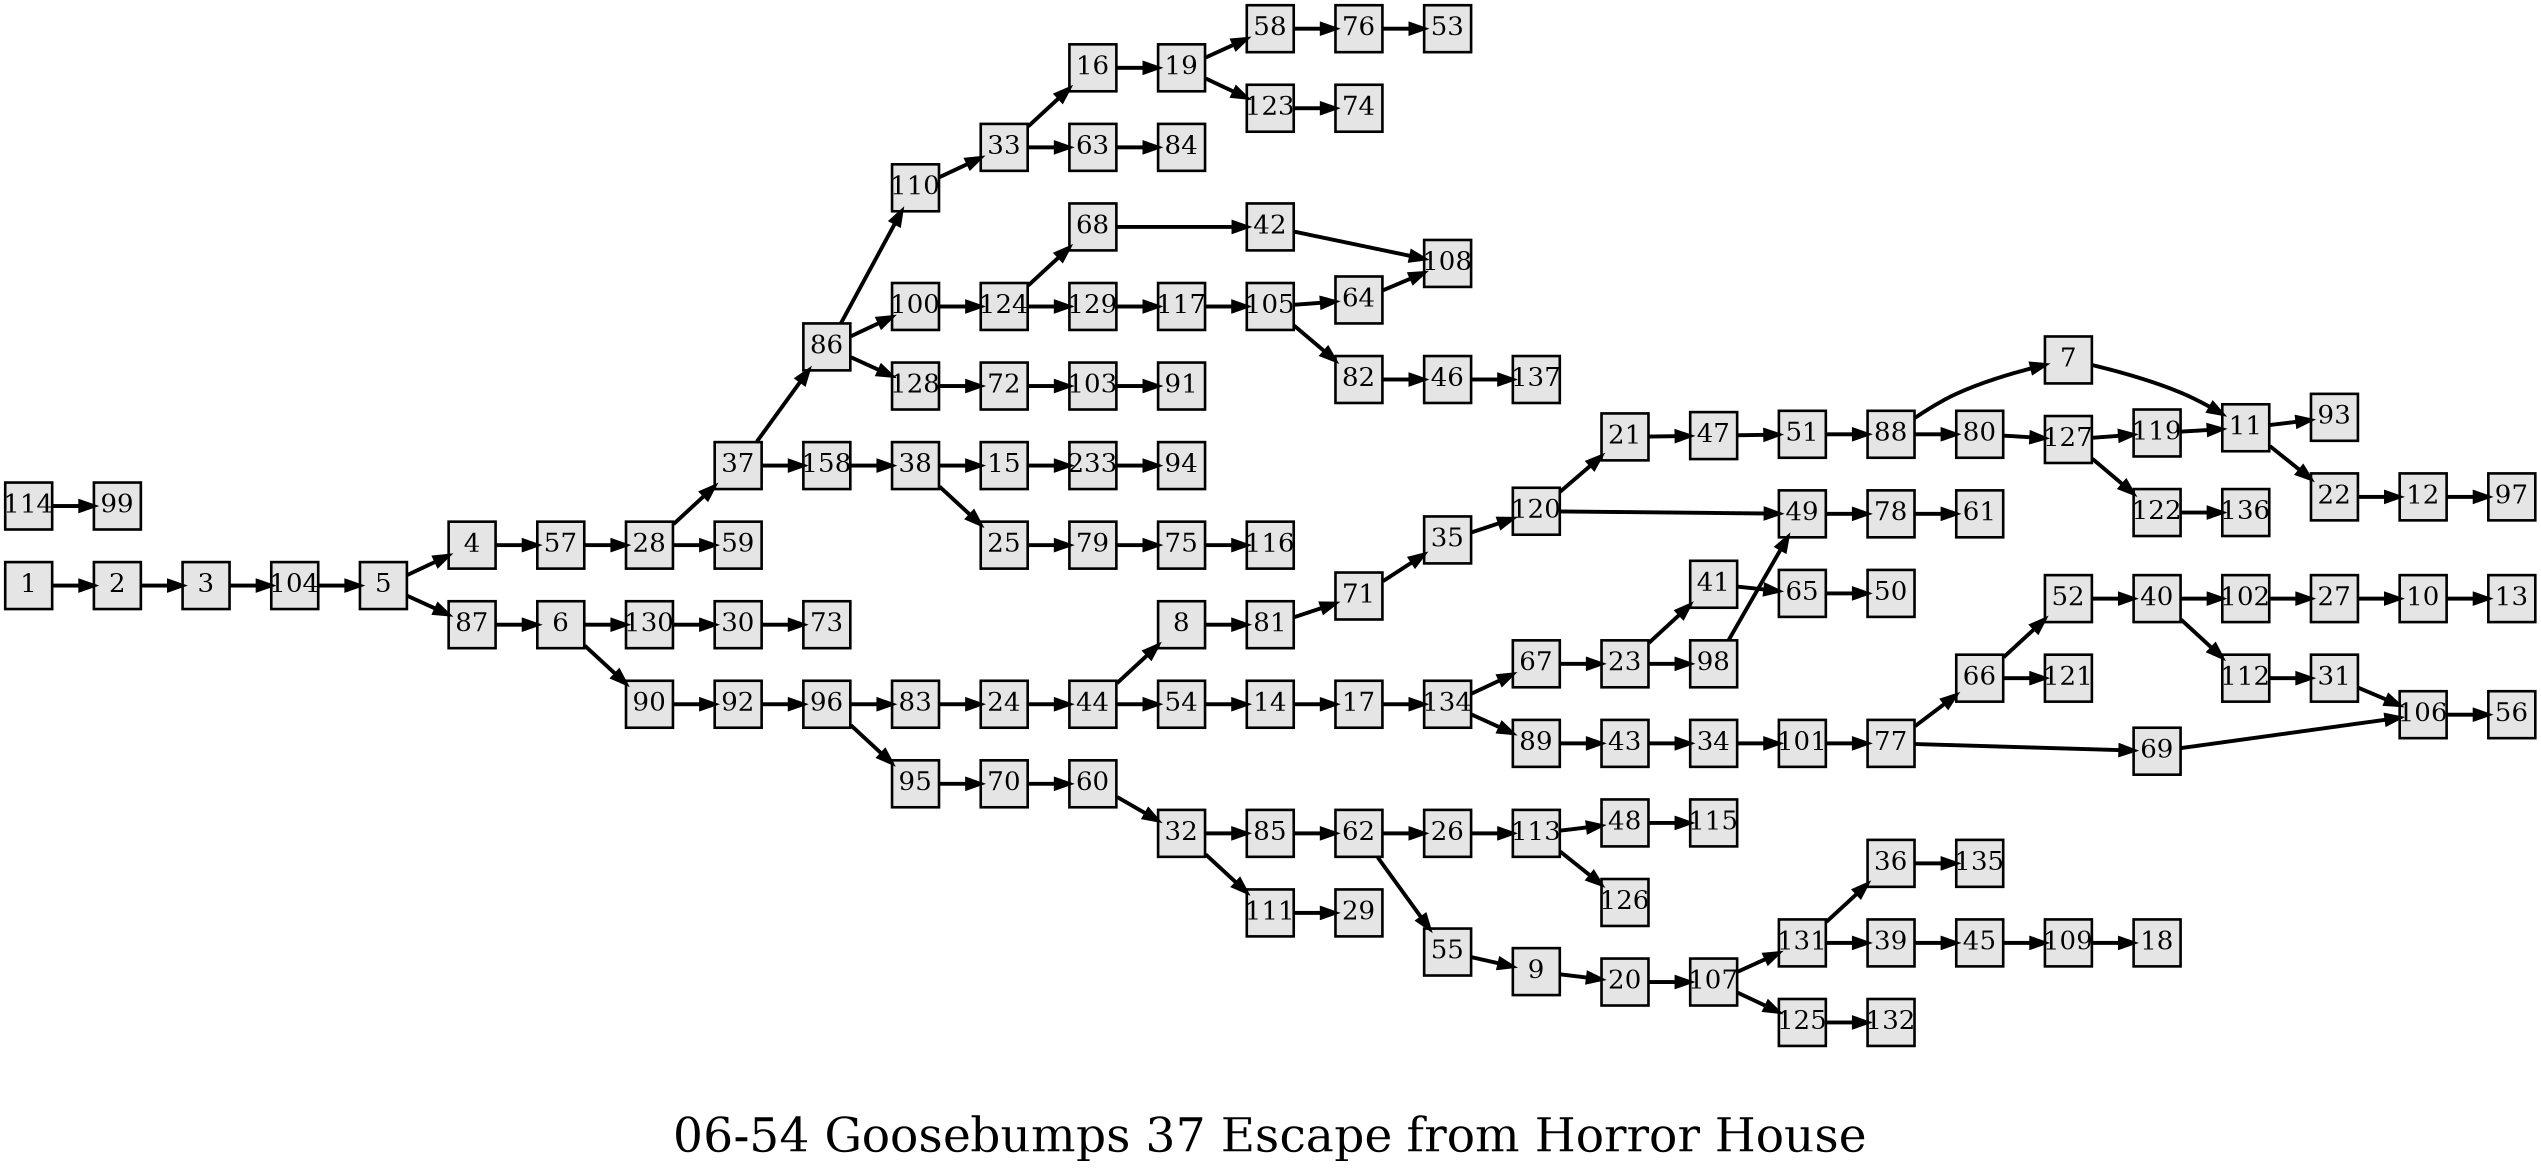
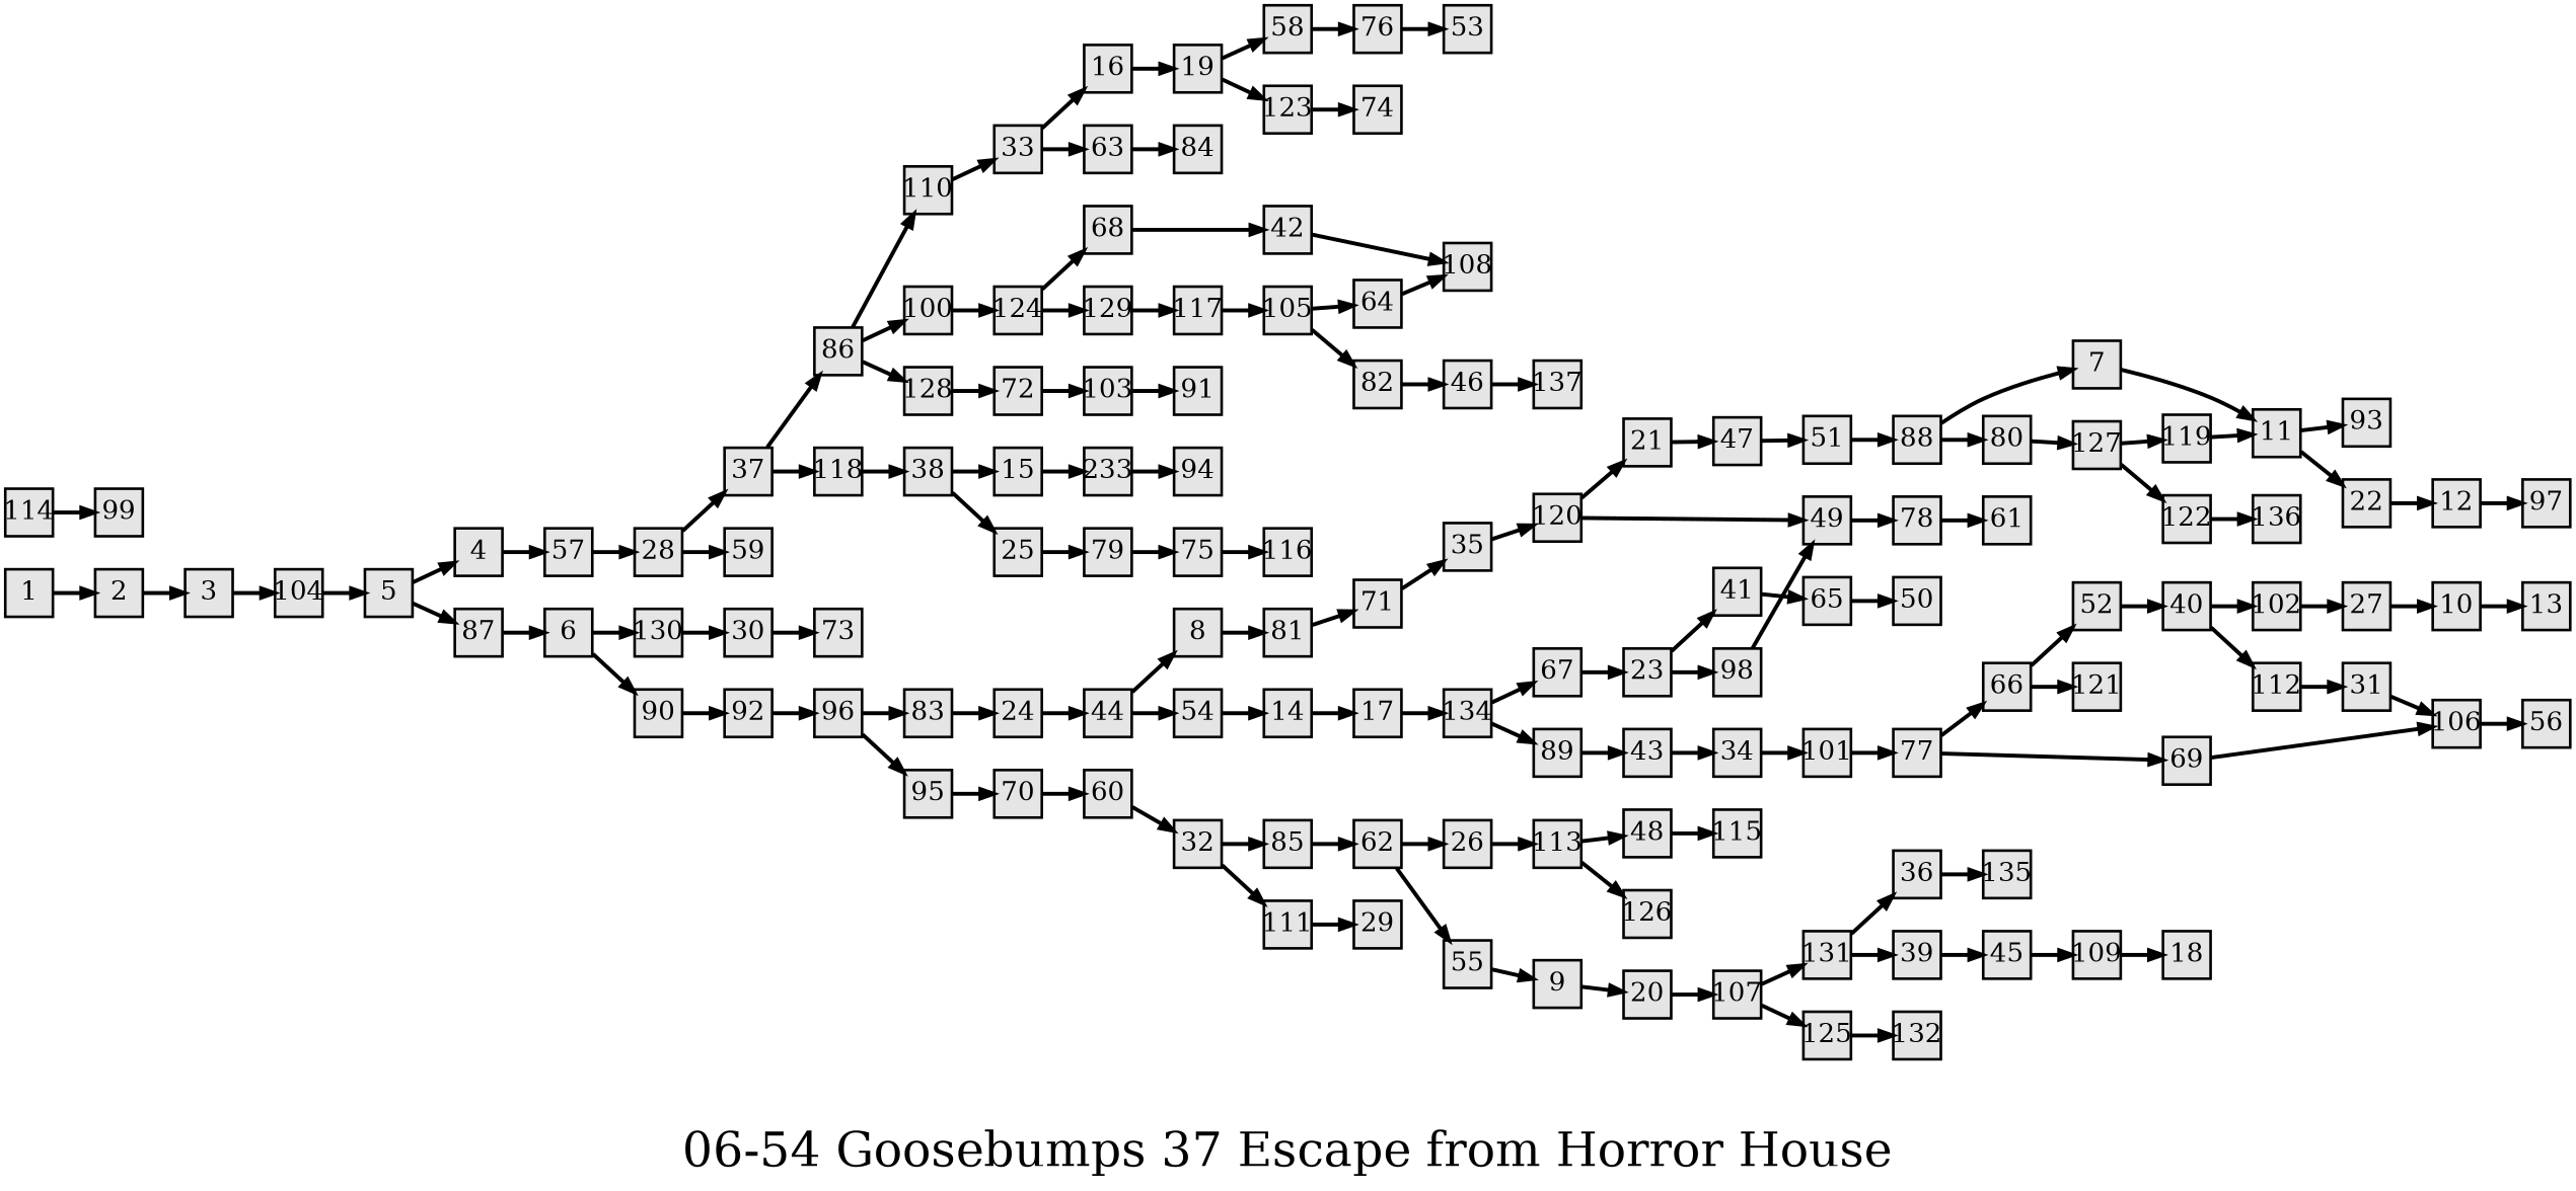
  digraph {
    fontsize=36
    label="06-54 Goosebumps 37 Escape from Horror House"
    nodesep=0.35
    ordering=out
    rankdir=LR
    ranksep=0.45
    node [fillcolor=grey90 fixedsize=true fontsize=20 labelfloat=true margin="0,0" penwidth=2 regular=true shape=rect style=filled]
    edge [fontsize=12 labelfloat=true penwidth=3]
    1
    2
    3
    104
    5
    4
    87
    57
    28
    37
    59
    6
    130
    90
    30
    92
    73
    96
    7
    11
    93
    22
    12
    8
    81
    71
    35
    114
    99
    9
    20
    107
    131
    125
    10
    13
    97
    14
    17
    134
    67
    89
    n43 [label=233]
    15
    94
    16
    19
    58
    123
    76
    74
    23
    43
    53
    36
    39
    132
    21
    47
    51
    88
    41
    98
    65
    49
    50
    78
    24
    44
    54
    25
    79
    75
    116
    26
    113
    48
    126
    115
    27
    86
-   118 [label=158]
+   118
    110
    100
    128
    38
    31
    106
    56
    32
    85
    111
    62
    29
    55
    33
    63
    84
    34
    101
    77
    66
    69
    120
    135
    124
    72
    45
    109
    18
    40
    102
    112
    42
    108
    46
    137
    80
    61
    127
    52
    60
    64
    121
    68
    70
    103
    91
    119
    122
    136
    82
    83
    129
    95
    117
    105
    1 -> 2
    2 -> 3
    3 -> 104
    104 -> 5
    5 -> 4
    5 -> 87
    4 -> 57
    87 -> 6
    57 -> 28
    28 -> 37
    28 -> 59
    37 -> 86
    37 -> 118
    6 -> 130
    6 -> 90
    130 -> 30
    90 -> 92
    30 -> 73
    92 -> 96
    96 -> 83
    96 -> 95
    7 -> 11
    11 -> 93
    11 -> 22
    22 -> 12
    12 -> 97
    8 -> 81
    81 -> 71
    71 -> 35
    35 -> 120
    114 -> 99
    9 -> 20
    20 -> 107
    107 -> 131
    107 -> 125
    131 -> 36
    131 -> 39
    125 -> 132
    10 -> 13
    14 -> 17
    17 -> 134
    134 -> 67
    134 -> 89
    67 -> 23
    89 -> 43
    n43 -> 94
    15 -> n43
    16 -> 19
    19 -> 58
    19 -> 123
    58 -> 76
    123 -> 74
    76 -> 53
    23 -> 41
    23 -> 98
    43 -> 34
    36 -> 135
    39 -> 45
    21 -> 47
    47 -> 51
    51 -> 88
    88 -> 7
    88 -> 80
    41 -> 65
    98 -> 49
    65 -> 50
    49 -> 78
    78 -> 61
    24 -> 44
    44 -> 8
    44 -> 54
    54 -> 14
    25 -> 79
    79 -> 75
    75 -> 116
    26 -> 113
    113 -> 48
    113 -> 126
    48 -> 115
    27 -> 10
    86 -> 110
    86 -> 100
    86 -> 128
    118 -> 38
    110 -> 33
    100 -> 124
    128 -> 72
    38 -> 15
    38 -> 25
    31 -> 106
    106 -> 56
    32 -> 85
    32 -> 111
    85 -> 62
    111 -> 29
    62 -> 26
    62 -> 55
    55 -> 9
    33 -> 16
    33 -> 63
    63 -> 84
    34 -> 101
    101 -> 77
    77 -> 66
    77 -> 69
    66 -> 52
    66 -> 121
    69 -> 106
    120 -> 21
    120 -> 49
    124 -> 68
    124 -> 129
    72 -> 103
    45 -> 109
    109 -> 18
    40 -> 102
    40 -> 112
    102 -> 27
    112 -> 31
    42 -> 108
    46 -> 137
    80 -> 127
    127 -> 119
    127 -> 122
    52 -> 40
    60 -> 32
    64 -> 108
    68 -> 42
    70 -> 60
    103 -> 91
    119 -> 11
    122 -> 136
    82 -> 46
    83 -> 24
    129 -> 117
    95 -> 70
    117 -> 105
    105 -> 64
    105 -> 82
  }
